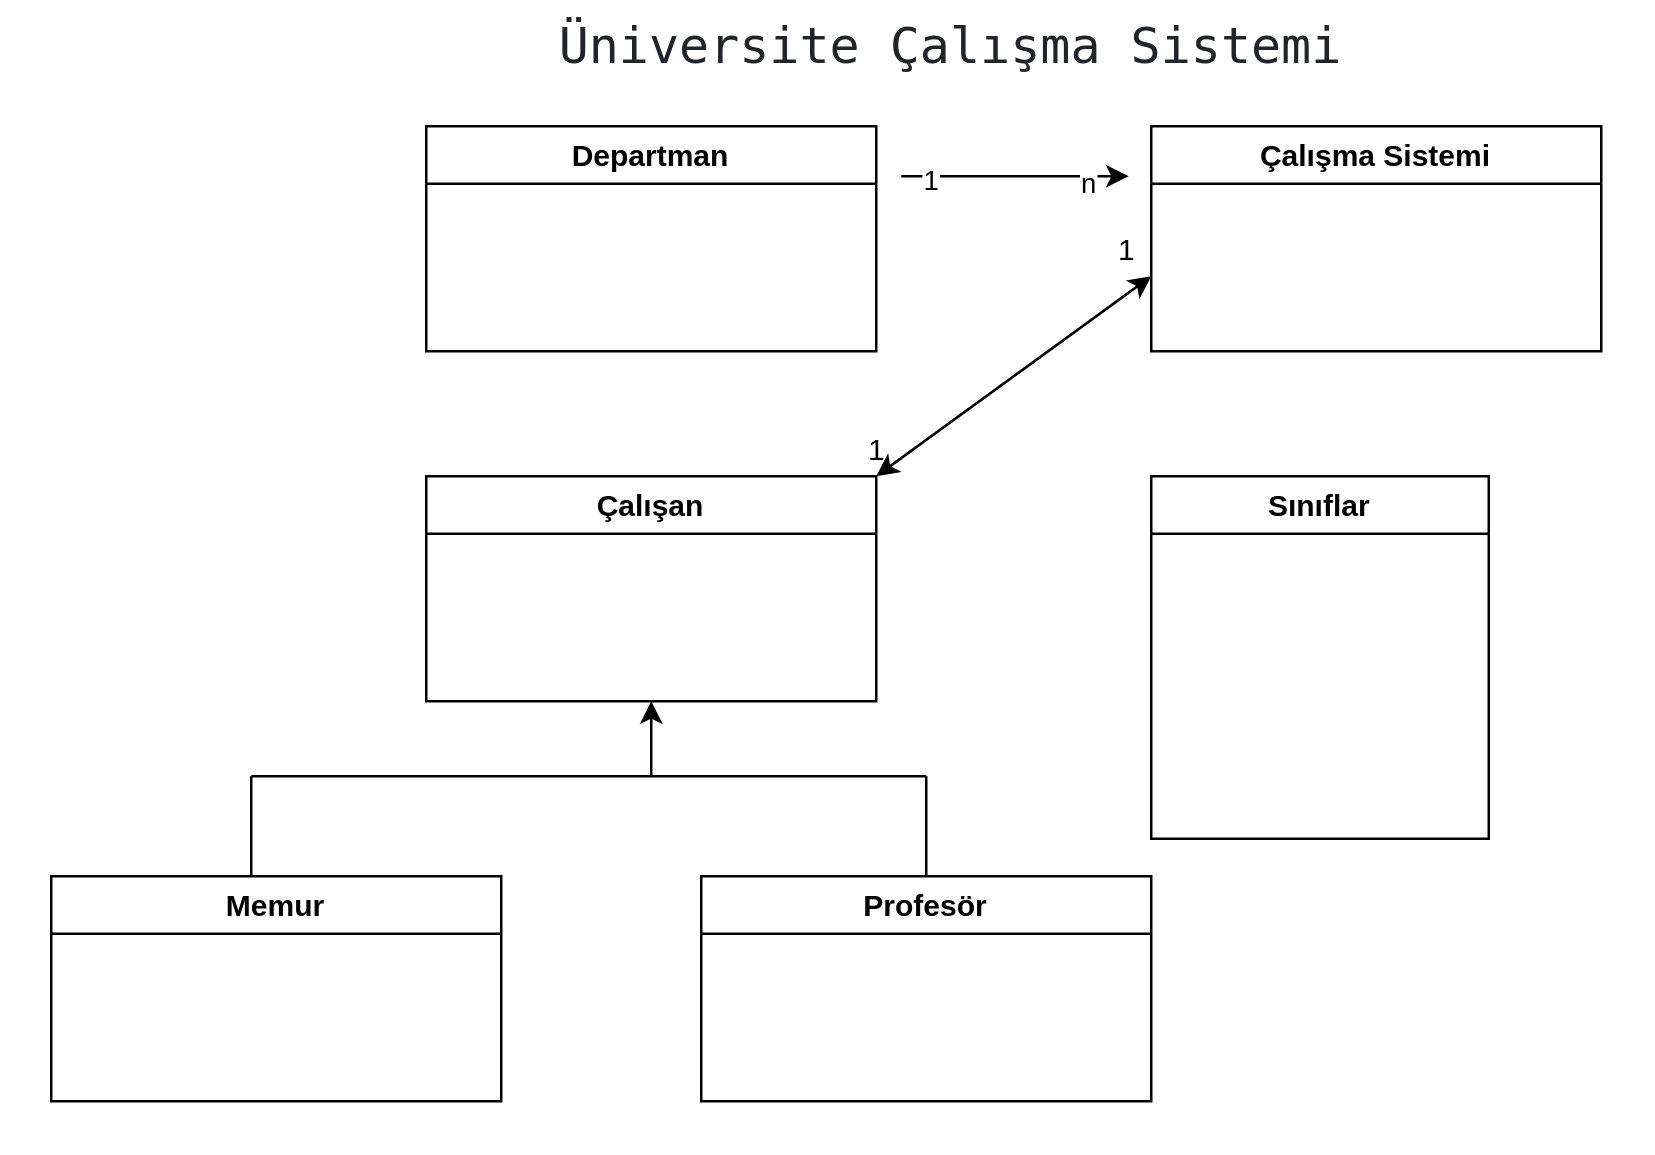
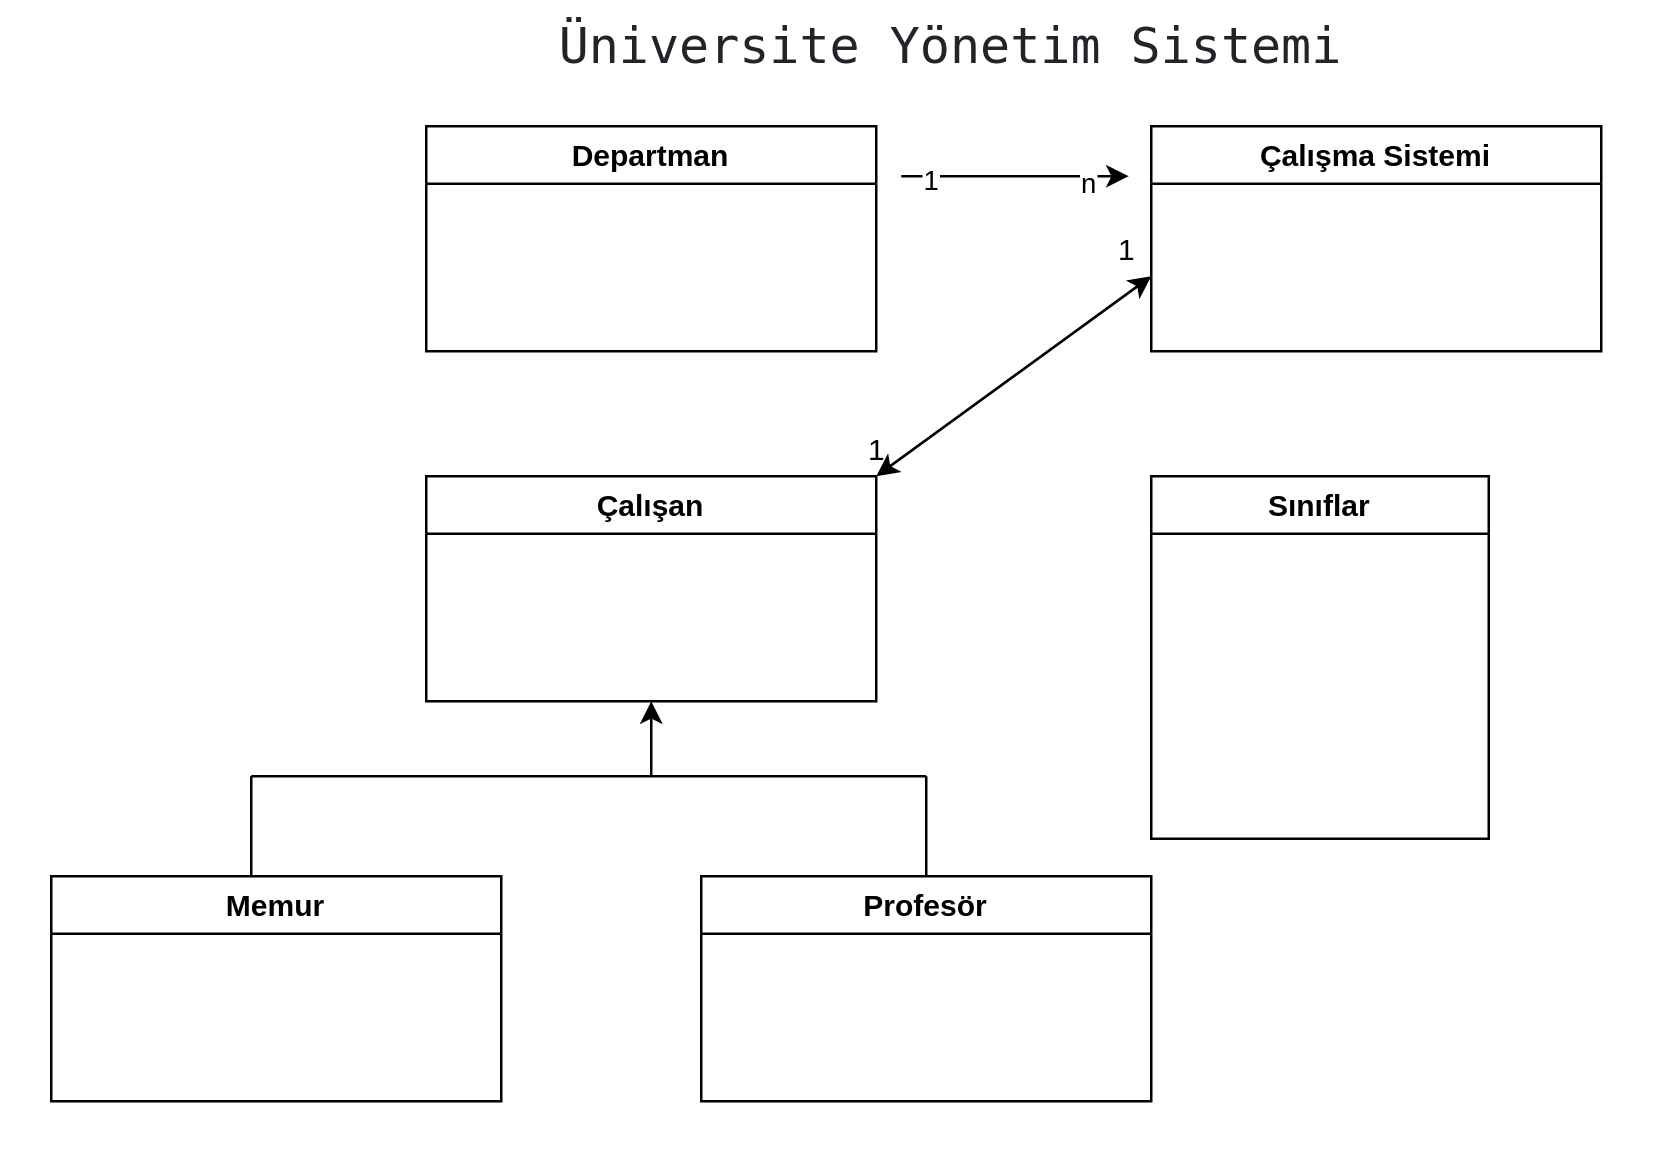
  <mxCell id="0" />
  <mxCell id="1" parent="0" />
  <mxCell id="2" value="Sınıflar" style="swimlane;" vertex="1" parent="1"><mxGeometry x="460" y="190" width="135" height="145" as="geometry" /></mxCell>
  <mxCell id="3" value="Çalışma Sistemi" style="swimlane;" vertex="1" parent="1"><mxGeometry x="460" y="50" width="180" height="90" as="geometry" /></mxCell>
  <mxCell id="4" value="Departman" style="swimlane;" vertex="1" parent="1"><mxGeometry x="170" y="50" width="180" height="90" as="geometry" /></mxCell>
  <mxCell id="5" value="Çalışan" style="swimlane;" vertex="1" parent="1"><mxGeometry x="170" y="190" width="180" height="90" as="geometry" /></mxCell>
  <mxCell id="6" value="Memur" style="swimlane;" vertex="1" parent="1"><mxGeometry x="20" y="350" width="180" height="90" as="geometry" /></mxCell>
  <mxCell id="7" value="Profesör" style="swimlane;" vertex="1" parent="1"><mxGeometry x="280" y="350" width="180" height="90" as="geometry" /></mxCell>
- <mxCell id="8" value="&lt;h2 style=&quot;box-sizing: border-box ; margin-top: 0px ; margin-bottom: 0.5rem ; font-weight: 500 ; line-height: 1.2 ; font-size: 20px ; font-family: &amp;#34;roboto mono&amp;#34; , monospace ; color: rgb(33 , 37 , 41) ; text-align: left ; background-color: rgb(255 , 255 , 255)&quot;&gt;Üniversite Çalışma Sistemi&lt;/h2&gt;" style="text;html=1;strokeColor=none;fillColor=none;align=center;verticalAlign=middle;whiteSpace=wrap;rounded=0;" vertex="1" parent="1"><mxGeometry x="150" y="20" width="460" as="geometry" /></mxCell>
+ <mxCell id="8" value="&lt;h2 style=&quot;box-sizing: border-box ; margin-top: 0px ; margin-bottom: 0.5rem ; font-weight: 500 ; line-height: 1.2 ; font-size: 20px ; font-family: &amp;#34;roboto mono&amp;#34; , monospace ; color: rgb(33 , 37 , 41) ; text-align: left ; background-color: rgb(255 , 255 , 255)&quot;&gt;Üniversite Yönetim Sistemi&lt;/h2&gt;" style="text;html=1;strokeColor=none;fillColor=none;align=center;verticalAlign=middle;whiteSpace=wrap;rounded=0;" vertex="1" parent="1"><mxGeometry x="150" y="20" width="460" as="geometry" /></mxCell>
  <mxCell id="9" value="" style="endArrow=classic;html=1;" edge="1" parent="1"><mxGeometry width="50" height="50" relative="1" as="geometry"><mxPoint x="360" y="70" as="sourcePoint" /><mxPoint x="451" y="70" as="targetPoint" /></mxGeometry></mxCell>
  <mxCell id="10" value="1" style="edgeLabel;html=1;align=center;verticalAlign=middle;resizable=0;points=[];" vertex="1" connectable="0" parent="9"><mxGeometry x="-0.763" y="-1" relative="1" as="geometry"><mxPoint as="offset" /></mxGeometry></mxCell>
  <mxCell id="11" value="n" style="edgeLabel;html=1;align=center;verticalAlign=middle;resizable=0;points=[];" vertex="1" connectable="0" parent="9"><mxGeometry x="0.621" y="-2" relative="1" as="geometry"><mxPoint as="offset" /></mxGeometry></mxCell>
  <mxCell id="12" value="" style="endArrow=classic;startArrow=classic;html=1;" edge="1" parent="1"><mxGeometry width="50" height="50" relative="1" as="geometry"><mxPoint x="350" y="190" as="sourcePoint" /><mxPoint x="460" y="110" as="targetPoint" /></mxGeometry></mxCell>
  <mxCell id="13" value="1" style="text;html=1;align=center;verticalAlign=middle;resizable=0;points=[];autosize=1;strokeColor=none;" vertex="1" parent="1"><mxGeometry x="340" y="170" width="20" height="20" as="geometry" /></mxCell>
  <mxCell id="14" value="1" style="text;html=1;align=center;verticalAlign=middle;resizable=0;points=[];autosize=1;strokeColor=none;" vertex="1" parent="1"><mxGeometry x="440" y="90" width="20" height="20" as="geometry" /></mxCell>
  <mxCell id="15" value="" style="endArrow=none;html=1;" edge="1" parent="1"><mxGeometry width="50" height="50" relative="1" as="geometry"><mxPoint x="100" y="350" as="sourcePoint" /><mxPoint x="100" y="310" as="targetPoint" /></mxGeometry></mxCell>
  <mxCell id="16" value="" style="endArrow=classic;html=1;" edge="1" parent="1"><mxGeometry width="50" height="50" relative="1" as="geometry"><mxPoint x="260" y="310" as="sourcePoint" /><mxPoint x="260" y="280" as="targetPoint" /></mxGeometry></mxCell>
  <mxCell id="17" value="" style="endArrow=none;html=1;" edge="1" parent="1"><mxGeometry width="50" height="50" relative="1" as="geometry"><mxPoint x="370" y="350" as="sourcePoint" /><mxPoint x="370" y="310" as="targetPoint" /></mxGeometry></mxCell>
  <mxCell id="18" value="" style="endArrow=none;html=1;" edge="1" parent="1"><mxGeometry width="50" height="50" relative="1" as="geometry"><mxPoint x="100" y="310" as="sourcePoint" /><mxPoint x="370" y="310" as="targetPoint" /></mxGeometry></mxCell>
